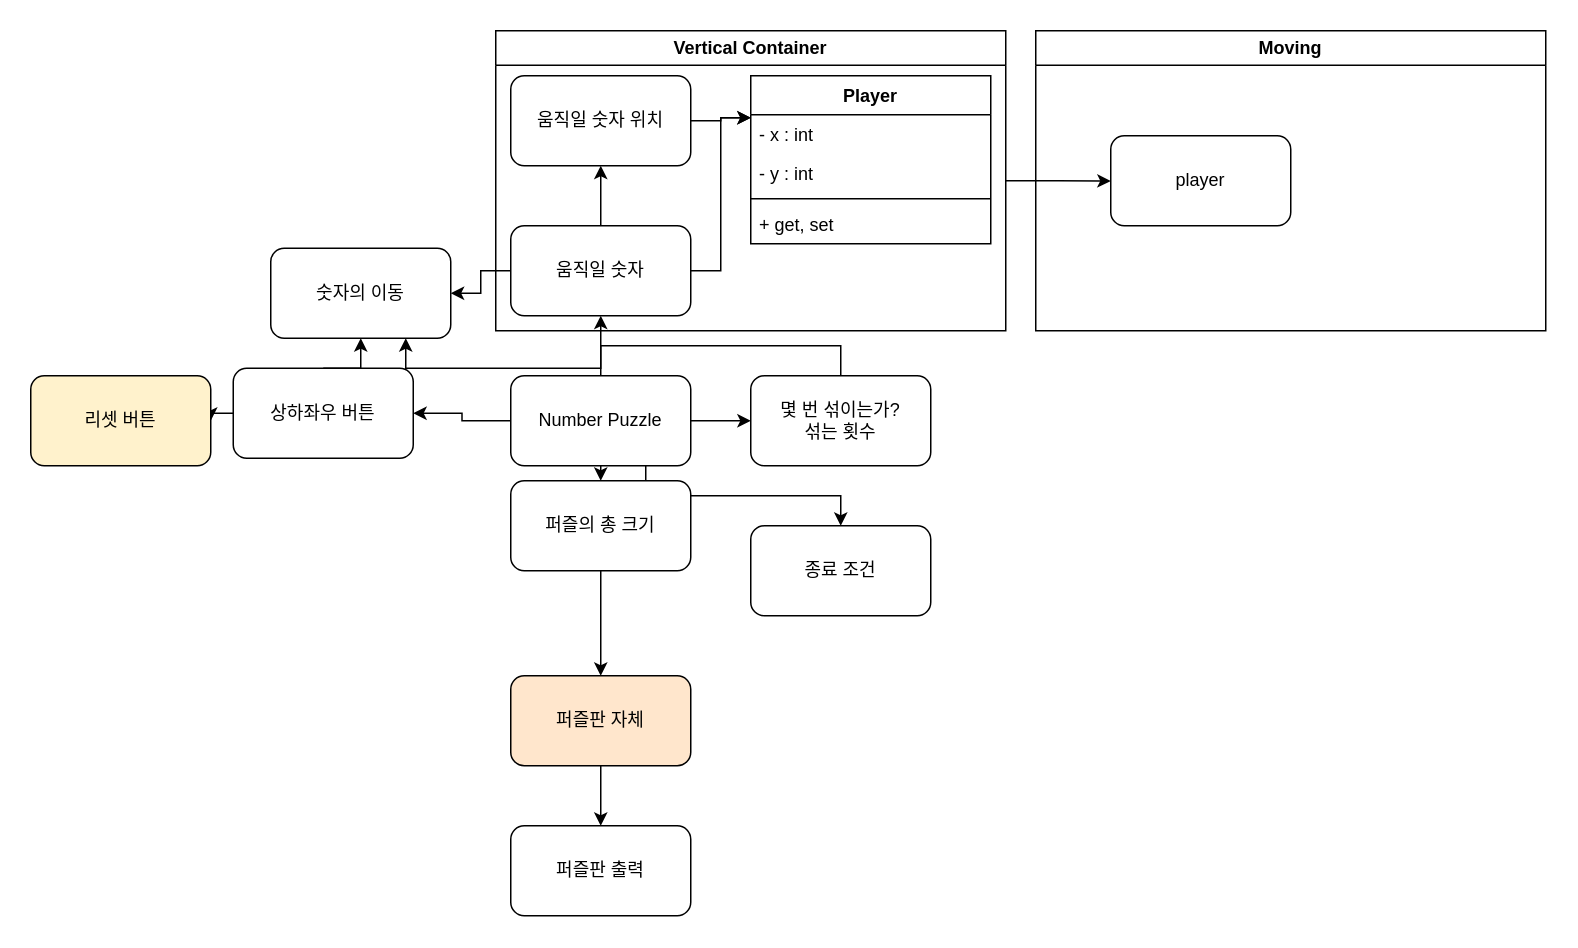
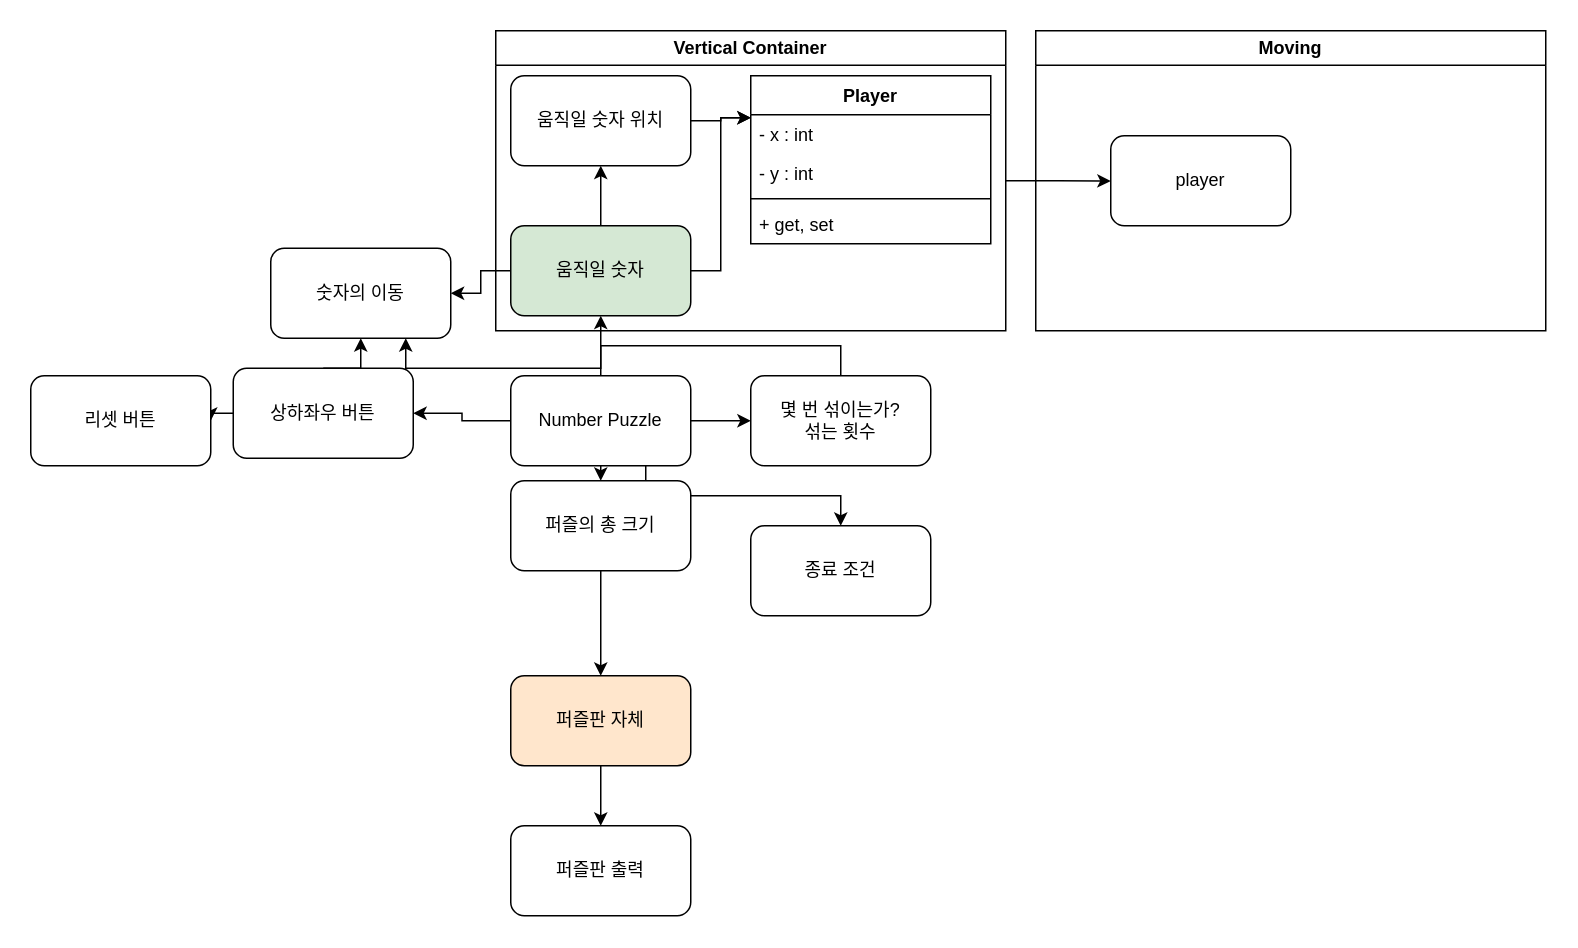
  <mxCell id="0" />
  <mxCell id="1" parent="0" />
  <mxCell id="2" style="edgeStyle=orthogonalEdgeStyle;rounded=0;orthogonalLoop=1;jettySize=auto;html=1;exitX=0.5;exitY=1;exitDx=0;exitDy=0;entryX=0.5;entryY=0;entryDx=0;entryDy=0;" edge="1" parent="1" source="7" target="9"><mxGeometry relative="1" as="geometry" /></mxCell>
  <mxCell id="3" style="edgeStyle=orthogonalEdgeStyle;rounded=0;orthogonalLoop=1;jettySize=auto;html=1;exitX=1;exitY=0.5;exitDx=0;exitDy=0;entryX=0;entryY=0.5;entryDx=0;entryDy=0;" edge="1" parent="1" source="7" target="11"><mxGeometry relative="1" as="geometry" /></mxCell>
  <mxCell id="4" style="edgeStyle=orthogonalEdgeStyle;rounded=0;orthogonalLoop=1;jettySize=auto;html=1;exitX=0.5;exitY=0;exitDx=0;exitDy=0;entryX=0.5;entryY=1;entryDx=0;entryDy=0;" edge="1" parent="1" source="7" target="15"><mxGeometry relative="1" as="geometry" /></mxCell>
  <mxCell id="5" style="edgeStyle=orthogonalEdgeStyle;rounded=0;orthogonalLoop=1;jettySize=auto;html=1;exitX=0;exitY=0.5;exitDx=0;exitDy=0;entryX=1;entryY=0.5;entryDx=0;entryDy=0;" edge="1" parent="1" source="7" target="18"><mxGeometry relative="1" as="geometry" /></mxCell>
  <mxCell id="6" style="edgeStyle=orthogonalEdgeStyle;rounded=0;orthogonalLoop=1;jettySize=auto;html=1;exitX=0.75;exitY=1;exitDx=0;exitDy=0;entryX=0.5;entryY=0;entryDx=0;entryDy=0;" edge="1" parent="1" source="7" target="21"><mxGeometry relative="1" as="geometry" /></mxCell>
  <mxCell id="7" value="Number Puzzle" style="rounded=1;whiteSpace=wrap;html=1;" vertex="1" parent="1"><mxGeometry x="340" y="250" width="120" height="60" as="geometry" /></mxCell>
  <mxCell id="8" style="edgeStyle=orthogonalEdgeStyle;rounded=0;orthogonalLoop=1;jettySize=auto;html=1;exitX=0.5;exitY=1;exitDx=0;exitDy=0;entryX=0.5;entryY=0;entryDx=0;entryDy=0;" edge="1" parent="1" source="9" target="20"><mxGeometry relative="1" as="geometry" /></mxCell>
  <mxCell id="9" value="퍼즐의 총 크기" style="rounded=1;whiteSpace=wrap;html=1;" vertex="1" parent="1"><mxGeometry x="340" y="320" width="120" height="60" as="geometry" /></mxCell>
  <mxCell id="10" style="edgeStyle=orthogonalEdgeStyle;rounded=0;orthogonalLoop=1;jettySize=auto;html=1;exitX=0.5;exitY=0;exitDx=0;exitDy=0;entryX=0.75;entryY=1;entryDx=0;entryDy=0;" edge="1" parent="1" source="11" target="26"><mxGeometry relative="1" as="geometry" /></mxCell>
  <mxCell id="11" value="몇 번 섞이는가?&lt;br&gt;섞는 횟수" style="rounded=1;whiteSpace=wrap;html=1;" vertex="1" parent="1"><mxGeometry x="500" y="250" width="120" height="60" as="geometry" /></mxCell>
  <mxCell id="12" style="edgeStyle=orthogonalEdgeStyle;rounded=0;orthogonalLoop=1;jettySize=auto;html=1;exitX=0.5;exitY=0;exitDx=0;exitDy=0;entryX=0.5;entryY=1;entryDx=0;entryDy=0;" edge="1" parent="1" source="15" target="24"><mxGeometry relative="1" as="geometry" /></mxCell>
  <mxCell id="13" style="edgeStyle=orthogonalEdgeStyle;rounded=0;orthogonalLoop=1;jettySize=auto;html=1;exitX=0;exitY=0.5;exitDx=0;exitDy=0;entryX=1;entryY=0.5;entryDx=0;entryDy=0;" edge="1" parent="1" source="15" target="26"><mxGeometry relative="1" as="geometry" /></mxCell>
  <mxCell id="14" style="edgeStyle=orthogonalEdgeStyle;rounded=0;orthogonalLoop=1;jettySize=auto;html=1;exitX=1;exitY=0.5;exitDx=0;exitDy=0;entryX=0;entryY=0.25;entryDx=0;entryDy=0;" edge="1" parent="1" source="15" target="27"><mxGeometry relative="1" as="geometry"><mxPoint x="480" y="120" as="targetPoint" /></mxGeometry></mxCell>
- <mxCell id="15" value="움직일 숫자" style="rounded=1;whiteSpace=wrap;html=1;" vertex="1" parent="1"><mxGeometry x="340" y="150" width="120" height="60" as="geometry" /></mxCell>
+ <mxCell id="15" value="움직일 숫자" style="rounded=1;whiteSpace=wrap;html=1;fillColor=#d5e8d4;" vertex="1" parent="1"><mxGeometry x="340" y="150" width="120" height="60" as="geometry" /></mxCell>
  <mxCell id="16" style="edgeStyle=orthogonalEdgeStyle;rounded=0;orthogonalLoop=1;jettySize=auto;html=1;exitX=0;exitY=0.5;exitDx=0;exitDy=0;entryX=1;entryY=0.5;entryDx=0;entryDy=0;" edge="1" parent="1" source="18" target="22"><mxGeometry relative="1" as="geometry" /></mxCell>
  <mxCell id="17" style="edgeStyle=orthogonalEdgeStyle;rounded=0;orthogonalLoop=1;jettySize=auto;html=1;exitX=0.5;exitY=0;exitDx=0;exitDy=0;entryX=0.5;entryY=1;entryDx=0;entryDy=0;" edge="1" parent="1" source="18" target="26"><mxGeometry relative="1" as="geometry" /></mxCell>
  <mxCell id="18" value="상하좌우 버튼" style="rounded=1;whiteSpace=wrap;html=1;" vertex="1" parent="1"><mxGeometry x="155" y="245" width="120" height="60" as="geometry" /></mxCell>
  <mxCell id="19" style="edgeStyle=orthogonalEdgeStyle;rounded=0;orthogonalLoop=1;jettySize=auto;html=1;exitX=0.5;exitY=1;exitDx=0;exitDy=0;entryX=0.5;entryY=0;entryDx=0;entryDy=0;" edge="1" parent="1" source="20" target="25"><mxGeometry relative="1" as="geometry" /></mxCell>
  <mxCell id="20" value="퍼즐판 자체" style="rounded=1;whiteSpace=wrap;html=1;fillColor=#ffe6cc;" vertex="1" parent="1"><mxGeometry x="340" y="450" width="120" height="60" as="geometry" /></mxCell>
  <mxCell id="21" value="종료 조건" style="rounded=1;whiteSpace=wrap;html=1;" vertex="1" parent="1"><mxGeometry x="500" y="350" width="120" height="60" as="geometry" /></mxCell>
- <mxCell id="22" value="리셋 버튼" style="rounded=1;whiteSpace=wrap;html=1;fillColor=#fff2cc;" vertex="1" parent="1"><mxGeometry x="20" y="250" width="120" height="60" as="geometry" /></mxCell>
+ <mxCell id="22" value="리셋 버튼" style="rounded=1;whiteSpace=wrap;html=1;" vertex="1" parent="1"><mxGeometry x="20" y="250" width="120" height="60" as="geometry" /></mxCell>
  <mxCell id="23" style="edgeStyle=orthogonalEdgeStyle;rounded=0;orthogonalLoop=1;jettySize=auto;html=1;exitX=1;exitY=0.5;exitDx=0;exitDy=0;entryX=0;entryY=0.25;entryDx=0;entryDy=0;" edge="1" parent="1" source="24" target="27"><mxGeometry relative="1" as="geometry" /></mxCell>
  <mxCell id="24" value="움직일 숫자 위치" style="rounded=1;whiteSpace=wrap;html=1;" vertex="1" parent="1"><mxGeometry x="340" y="50" width="120" height="60" as="geometry" /></mxCell>
  <mxCell id="25" value="퍼즐판 출력" style="rounded=1;whiteSpace=wrap;html=1;" vertex="1" parent="1"><mxGeometry x="340" y="550" width="120" height="60" as="geometry" /></mxCell>
  <mxCell id="26" value="숫자의 이동" style="rounded=1;whiteSpace=wrap;html=1;" vertex="1" parent="1"><mxGeometry x="180" y="165" width="120" height="60" as="geometry" /></mxCell>
  <mxCell id="27" value="Player" style="swimlane;fontStyle=1;align=center;verticalAlign=top;childLayout=stackLayout;horizontal=1;startSize=26;horizontalStack=0;resizeParent=1;resizeParentMax=0;resizeLast=0;collapsible=1;marginBottom=0;whiteSpace=wrap;html=1;" vertex="1" parent="1"><mxGeometry x="500" y="50" width="160" height="112" as="geometry" /></mxCell>
  <mxCell id="28" value="- x : int" style="text;strokeColor=none;fillColor=none;align=left;verticalAlign=top;spacingLeft=4;spacingRight=4;overflow=hidden;rotatable=0;points=[[0,0.5],[1,0.5]];portConstraint=eastwest;whiteSpace=wrap;html=1;" vertex="1" parent="27"><mxGeometry y="26" width="160" height="26" as="geometry" /></mxCell>
  <mxCell id="29" value="- y : int" style="text;strokeColor=none;fillColor=none;align=left;verticalAlign=top;spacingLeft=4;spacingRight=4;overflow=hidden;rotatable=0;points=[[0,0.5],[1,0.5]];portConstraint=eastwest;whiteSpace=wrap;html=1;" vertex="1" parent="27"><mxGeometry y="52" width="160" height="26" as="geometry" /></mxCell>
  <mxCell id="30" value="" style="line;strokeWidth=1;fillColor=none;align=left;verticalAlign=middle;spacingTop=-1;spacingLeft=3;spacingRight=3;rotatable=0;labelPosition=right;points=[];portConstraint=eastwest;strokeColor=inherit;" vertex="1" parent="27"><mxGeometry y="78" width="160" height="8" as="geometry" /></mxCell>
  <mxCell id="31" value="+ get, set" style="text;strokeColor=none;fillColor=none;align=left;verticalAlign=top;spacingLeft=4;spacingRight=4;overflow=hidden;rotatable=0;points=[[0,0.5],[1,0.5]];portConstraint=eastwest;whiteSpace=wrap;html=1;" vertex="1" parent="27"><mxGeometry y="86" width="160" height="26" as="geometry" /></mxCell>
  <mxCell id="32" style="edgeStyle=orthogonalEdgeStyle;rounded=0;orthogonalLoop=1;jettySize=auto;html=1;exitX=1;exitY=0.5;exitDx=0;exitDy=0;" edge="1" parent="1" source="33"><mxGeometry relative="1" as="geometry"><mxPoint x="740" y="120.172" as="targetPoint" /></mxGeometry></mxCell>
  <mxCell id="33" value="Vertical Container" style="swimlane;whiteSpace=wrap;html=1;" vertex="1" parent="1"><mxGeometry x="330" y="20" width="340" height="200" as="geometry" /></mxCell>
  <mxCell id="34" value="Moving" style="swimlane;whiteSpace=wrap;html=1;" vertex="1" parent="1"><mxGeometry x="690" y="20" width="340" height="200" as="geometry" /></mxCell>
  <mxCell id="35" value="player" style="rounded=1;whiteSpace=wrap;html=1;" vertex="1" parent="34"><mxGeometry x="50" y="70" width="120" height="60" as="geometry" /></mxCell>
